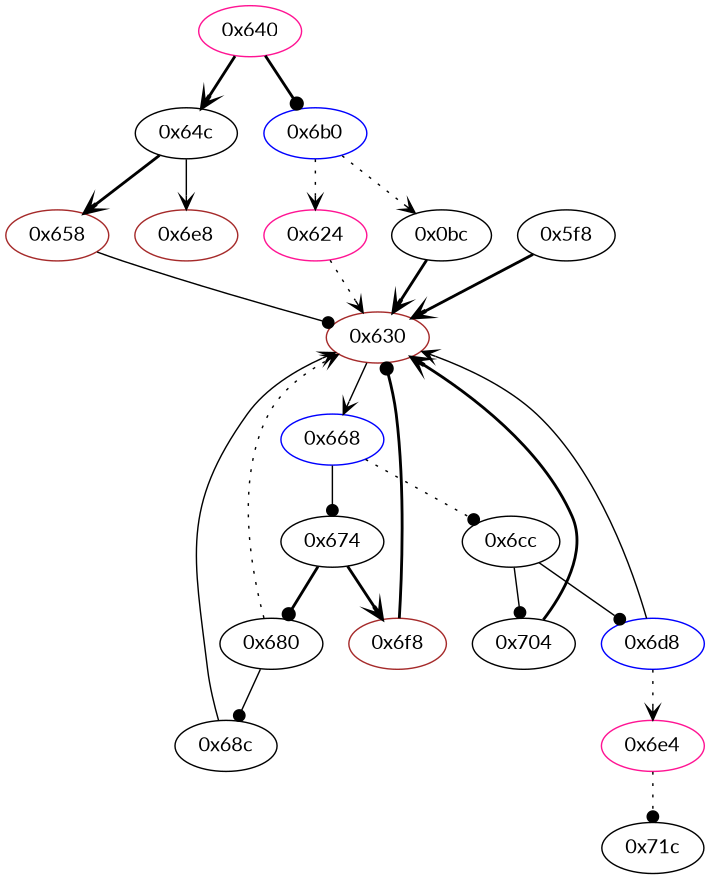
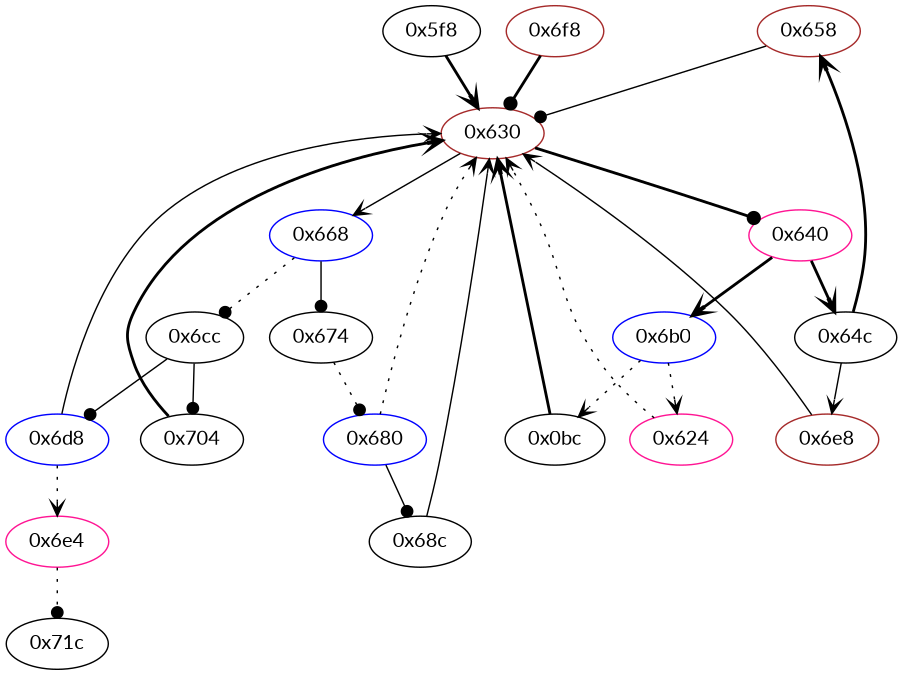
  strict digraph {
    fontname=Lato
    node [color=black fontname=Lato opcode="[u'ldr', u'cmp', u'b']"]
    edge [arrowhead=vee fontname=Lato style=solid]
    "0x658" [color=brown opcode="[u'ldr', u'cmp', u'mov', u'b']"]
    "0x630" [color=brown opcode="[u'ldr', u'bic', u'cmp', u'b']"]
    "0x668" [color=blue]
    "0x640" [color=deeppink]
    "0x674"
    "0x6cc"
    "0x64c"
    "0x6b0" [color=blue]
    "0x68c" [opcode="[u'ldr', u'ldr', u'ldrsb', u'cmp', u'mov', u'mov', u'strb', u'ldr', u'b']"]
-   "0x680"
+   "0x680" [color=blue]
    "0x704" [opcode="[u'ldrb', u'ldr', u'ldr', u'cmp', u'mov', u'b']"]
    "0x6f8" [color=brown opcode="[u'str', u'ldr', u'b']"]
    "0x6e8" [color=brown opcode="[u'mov', u'bl', u'ldr', u'b']"]
    "0x6d8" [color=blue]
    n15 [label="0x0bc" opcode="[u'mov', u'bl', u'ldr', u'b']"]
    "0x624" [color=deeppink opcode="[u'ldr', u'cmp', u'mov']"]
    "0x6e4" [color=deeppink opcode="[u'b']"]
    "0x71c" [opcode="[u'mov', u'sub', u'pop']"]
    "0x5f8" [opcode="[u'push', u'add', u'sub', u'add', u'ldr', u'ldr', u'ldr', u'add', u'ldr', u'add', u'b']"]
    "0x658" -> "0x630" [arrowhead=dot]
    "0x630" -> "0x668"
+   "0x630" -> "0x640" [arrowhead=dot style=bold]
    "0x668" -> "0x674" [arrowhead=dot]
    "0x668" -> "0x6cc" [arrowhead=dot style=dotted]
    "0x640" -> "0x64c" [style=bold]
-   "0x640" -> "0x6b0" [arrowhead=dot style=bold]
-   "0x674" -> "0x680" [arrowhead=dot style=bold]
-   "0x674" -> "0x6f8" [style=bold]
+   "0x640" -> "0x6b0" [style=bold]
+   "0x674" -> "0x680" [arrowhead=dot style=dotted]
    "0x6cc" -> "0x704" [arrowhead=dot]
    "0x6cc" -> "0x6d8" [arrowhead=dot]
    "0x64c" -> "0x658" [style=bold]
    "0x64c" -> "0x6e8"
    "0x6b0" -> n15 [style=dotted]
    "0x6b0" -> "0x624" [style=dotted]
    "0x68c" -> "0x630"
    "0x680" -> "0x630" [style=dotted]
    "0x680" -> "0x68c" [arrowhead=dot]
    "0x704" -> "0x630" [style=bold]
    "0x6f8" -> "0x630" [arrowhead=dot style=bold]
+   "0x6e8" -> "0x630"
    "0x6d8" -> "0x630"
    "0x6d8" -> "0x6e4" [style=dotted]
    n15 -> "0x630" [style=bold]
    "0x624" -> "0x630" [style=dotted]
    "0x6e4" -> "0x71c" [arrowhead=dot style=dotted]
    "0x5f8" -> "0x630" [style=bold]
  }
